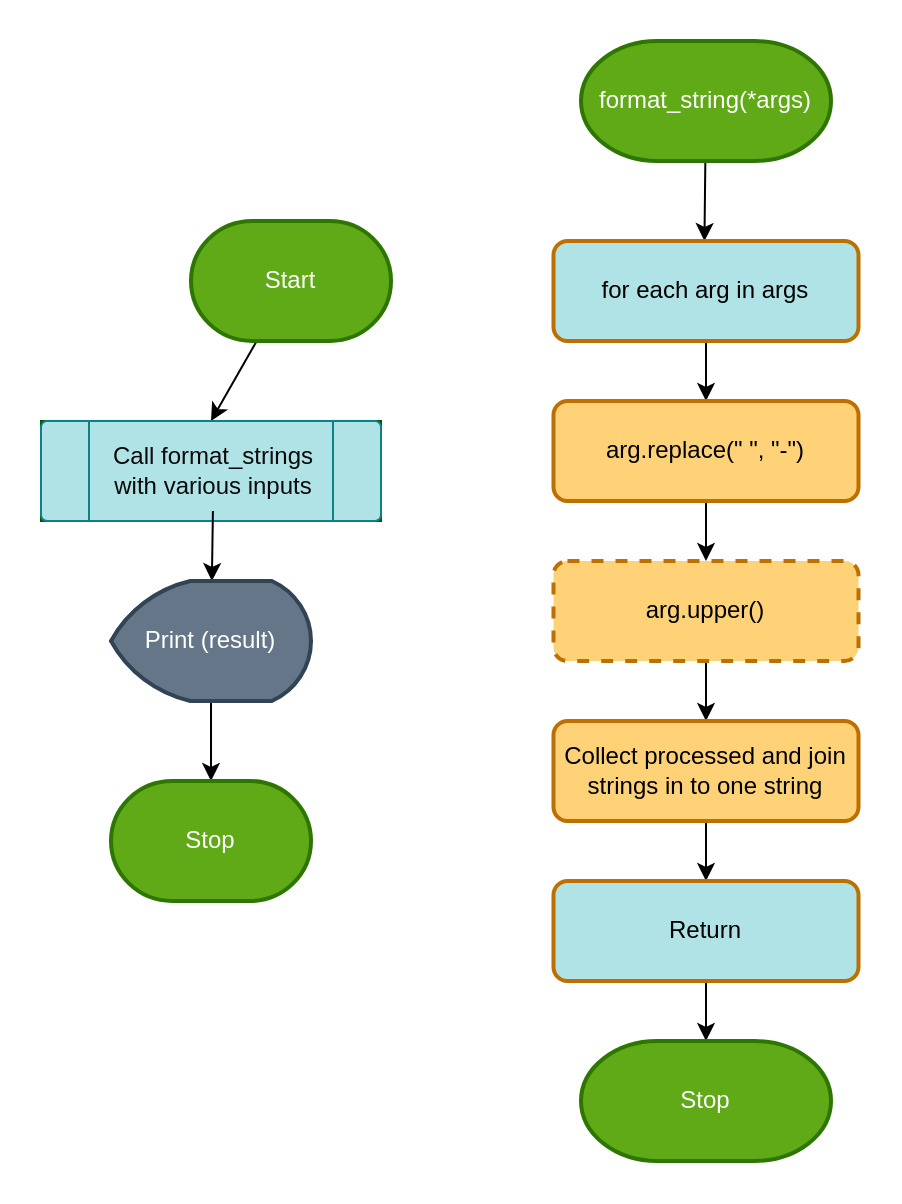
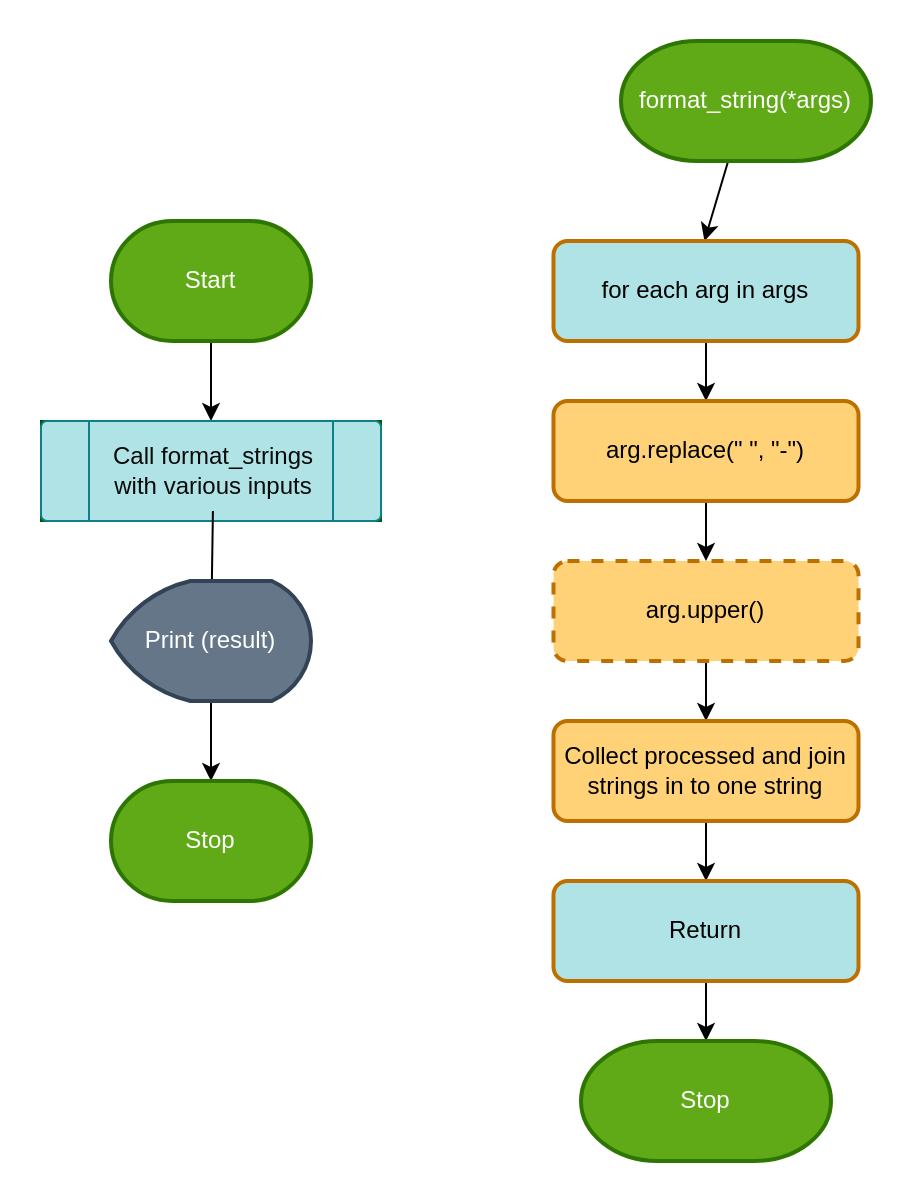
  <mxCell id="0" />
  <mxCell id="1" parent="0" />
  <mxCell id="2" style="edgeStyle=none;html=1;" parent="1" source="3" edge="1"><mxGeometry relative="1" as="geometry"><mxPoint x="351.722" y="120" as="targetPoint" /></mxGeometry></mxCell>
- <mxCell id="3" value="format_string(*args)" style="strokeWidth=2;html=1;shape=mxgraph.flowchart.terminator;whiteSpace=wrap;fillColor=#60a917;fontColor=#ffffff;strokeColor=#2D7600;" parent="1" vertex="1"><mxGeometry x="290" y="20" width="125" height="60" as="geometry" /></mxCell>
+ <mxCell id="3" value="format_string(*args)" style="strokeWidth=2;html=1;shape=mxgraph.flowchart.terminator;whiteSpace=wrap;fillColor=#60a917;fontColor=#ffffff;strokeColor=#2D7600;" parent="1" vertex="1"><mxGeometry x="310" y="20" width="125" height="60" as="geometry" /></mxCell>
  <mxCell id="4" style="edgeStyle=none;html=1;entryX=0.5;entryY=0;entryDx=0;entryDy=0;" parent="1" source="5" target="7" edge="1"><mxGeometry relative="1" as="geometry" /></mxCell>
- <mxCell id="5" value="Start" style="strokeWidth=2;html=1;shape=mxgraph.flowchart.terminator;whiteSpace=wrap;fillColor=#60a917;fontColor=#ffffff;strokeColor=#2D7600;" parent="1" vertex="1"><mxGeometry x="95" y="110" width="100" height="60" as="geometry" /></mxCell>
+ <mxCell id="5" value="Start" style="strokeWidth=2;html=1;shape=mxgraph.flowchart.terminator;whiteSpace=wrap;fillColor=#60a917;fontColor=#ffffff;strokeColor=#2D7600;" parent="1" vertex="1"><mxGeometry x="55" y="110" width="100" height="60" as="geometry" /></mxCell>
  <mxCell id="6" value="" style="group;fillColor=#008a00;fontColor=#ffffff;strokeColor=#005700;container=0;" parent="1" vertex="1" connectable="0"><mxGeometry x="20" y="210" width="170" height="50" as="geometry" /></mxCell>
  <mxCell id="7" value="" style="verticalLabelPosition=bottom;verticalAlign=top;html=1;shape=process;whiteSpace=wrap;rounded=1;size=0.14;arcSize=6;fillColor=#b0e3e6;strokeColor=#0e8088;" parent="1" vertex="1"><mxGeometry x="20" y="210" width="170" height="50" as="geometry" /></mxCell>
- <mxCell id="8" style="edgeStyle=none;html=1;" edge="1" parent="1" source="9" target="22"><mxGeometry relative="1" as="geometry" /></mxCell>
+ <mxCell id="8" style="edgeStyle=none;html=1;endArrow=none;" edge="1" parent="1" source="9" target="22"><mxGeometry relative="1" as="geometry" /></mxCell>
  <mxCell id="9" value="&lt;font color=&quot;#0a0a0a&quot;&gt;Call format_strings &lt;br&gt;with various inputs&lt;/font&gt;" style="text;html=1;align=center;verticalAlign=middle;resizable=0;points=[];autosize=1;strokeColor=none;fillColor=none;" parent="1" vertex="1"><mxGeometry x="46.25" y="215" width="120" height="40" as="geometry" /></mxCell>
  <mxCell id="10" style="edgeStyle=none;html=1;" edge="1" parent="1" source="11" target="13"><mxGeometry relative="1" as="geometry" /></mxCell>
  <mxCell id="11" value="for each arg in args" style="rounded=1;whiteSpace=wrap;html=1;absoluteArcSize=1;arcSize=14;strokeWidth=2;fillColor=#b0e3e6;fontColor=#000000;strokeColor=#BD7000;" vertex="1" parent="1"><mxGeometry x="276.25" y="120" width="152.5" height="50" as="geometry" /></mxCell>
  <mxCell id="12" style="edgeStyle=none;html=1;" edge="1" parent="1" source="13" target="15"><mxGeometry relative="1" as="geometry" /></mxCell>
  <mxCell id="13" value="arg.replace(&quot; &quot;, &quot;-&quot;)" style="rounded=1;whiteSpace=wrap;html=1;absoluteArcSize=1;arcSize=14;strokeWidth=2;fillColor=#FFD278;fontColor=#000000;strokeColor=#BD7000;" vertex="1" parent="1"><mxGeometry x="276.25" y="200" width="152.5" height="50" as="geometry" /></mxCell>
  <mxCell id="14" style="edgeStyle=none;html=1;" edge="1" parent="1" source="15" target="17"><mxGeometry relative="1" as="geometry" /></mxCell>
  <mxCell id="15" value="arg.upper()" style="rounded=1;whiteSpace=wrap;html=1;absoluteArcSize=1;arcSize=14;strokeWidth=2;fillColor=#FFD278;fontColor=#000000;strokeColor=#BD7000;dashed=1;" vertex="1" parent="1"><mxGeometry x="276.25" y="280" width="152.5" height="50" as="geometry" /></mxCell>
  <mxCell id="16" style="edgeStyle=none;html=1;" edge="1" parent="1" source="17" target="19"><mxGeometry relative="1" as="geometry" /></mxCell>
  <mxCell id="17" value="&lt;span class=&quot;hljs-keyword&quot;&gt;Collect&lt;/span&gt; processed and join strings in to one string" style="rounded=1;whiteSpace=wrap;html=1;absoluteArcSize=1;arcSize=14;strokeWidth=2;fillColor=#FFD278;fontColor=#000000;strokeColor=#BD7000;" vertex="1" parent="1"><mxGeometry x="276.25" y="360" width="152.5" height="50" as="geometry" /></mxCell>
  <mxCell id="18" style="edgeStyle=none;html=1;" edge="1" parent="1" source="19" target="20"><mxGeometry relative="1" as="geometry" /></mxCell>
  <mxCell id="19" value="Return" style="rounded=1;whiteSpace=wrap;html=1;absoluteArcSize=1;arcSize=14;strokeWidth=2;fillColor=#b0e3e6;fontColor=#000000;strokeColor=#BD7000;" vertex="1" parent="1"><mxGeometry x="276.25" y="440" width="152.5" height="50" as="geometry" /></mxCell>
  <mxCell id="20" value="Stop" style="strokeWidth=2;html=1;shape=mxgraph.flowchart.terminator;whiteSpace=wrap;fillColor=#60a917;fontColor=#ffffff;strokeColor=#2D7600;" vertex="1" parent="1"><mxGeometry x="290" y="520" width="125" height="60" as="geometry" /></mxCell>
  <mxCell id="21" style="edgeStyle=none;html=1;entryX=0.5;entryY=0;entryDx=0;entryDy=0;entryPerimeter=0;" edge="1" parent="1" source="22" target="23"><mxGeometry relative="1" as="geometry" /></mxCell>
  <mxCell id="22" value="Print (result)" style="strokeWidth=2;html=1;shape=mxgraph.flowchart.display;whiteSpace=wrap;fillColor=#647687;fontColor=#ffffff;strokeColor=#314354;" vertex="1" parent="1"><mxGeometry x="55" y="290" width="100" height="60" as="geometry" /></mxCell>
  <mxCell id="23" value="Stop" style="strokeWidth=2;html=1;shape=mxgraph.flowchart.terminator;whiteSpace=wrap;fillColor=#60a917;fontColor=#ffffff;strokeColor=#2D7600;" vertex="1" parent="1"><mxGeometry x="55" y="390" width="100" height="60" as="geometry" /></mxCell>
